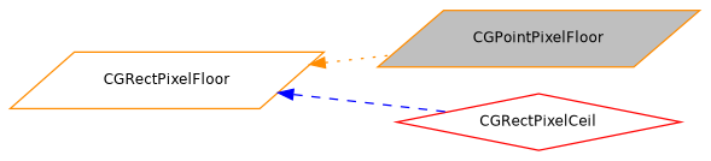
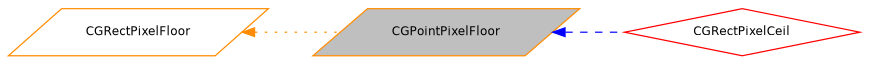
  digraph {
    rankdir=LR
    node [color=darkorange fillcolor=white fontname=Helvetica fontsize=10 shape=parallelogram style=filled]
    edge [dir=back fontname=Helvetica fontsize=10 labelfontname=Helvetica labelfontsize=10]
    n1 [fillcolor=grey75 fontcolor=black height=0.2 label=CGPointPixelFloor width=0.4]
    n2 [color=red height=0.2 label=CGRectPixelCeil shape=diamond width=0.4]
    n3 [height=0.2 label=CGRectPixelFloor width=0.4]
-   n3 -> n2 [color=blue style=dashed]
+   n1 -> n2 [color=blue style=dashed]
    n3 -> n1 [color=darkorange style=dotted]
  }
